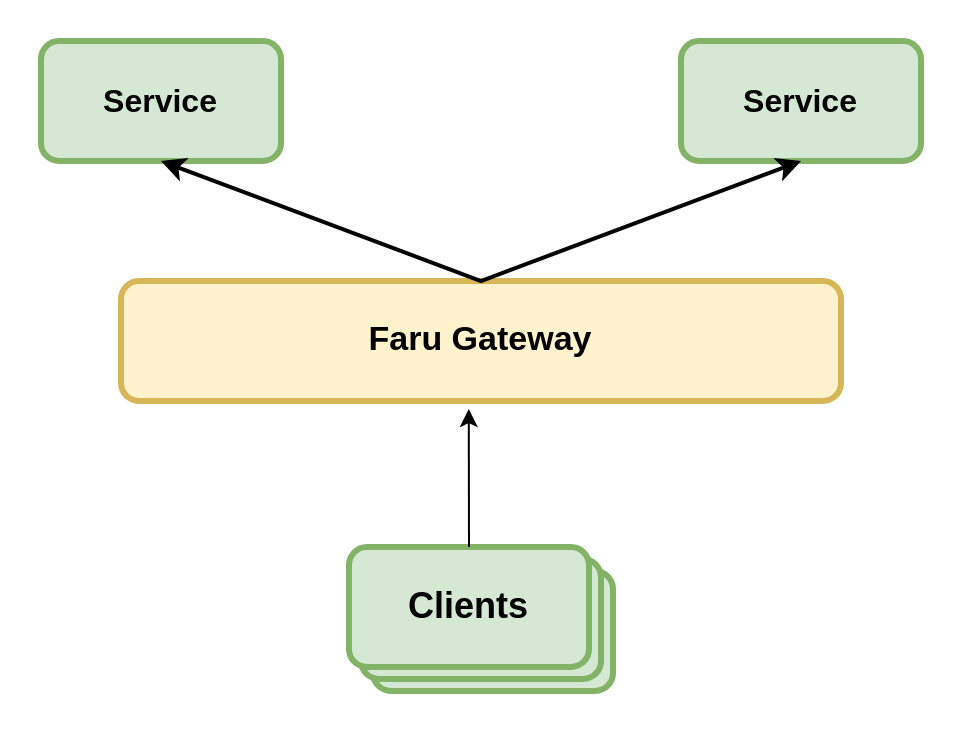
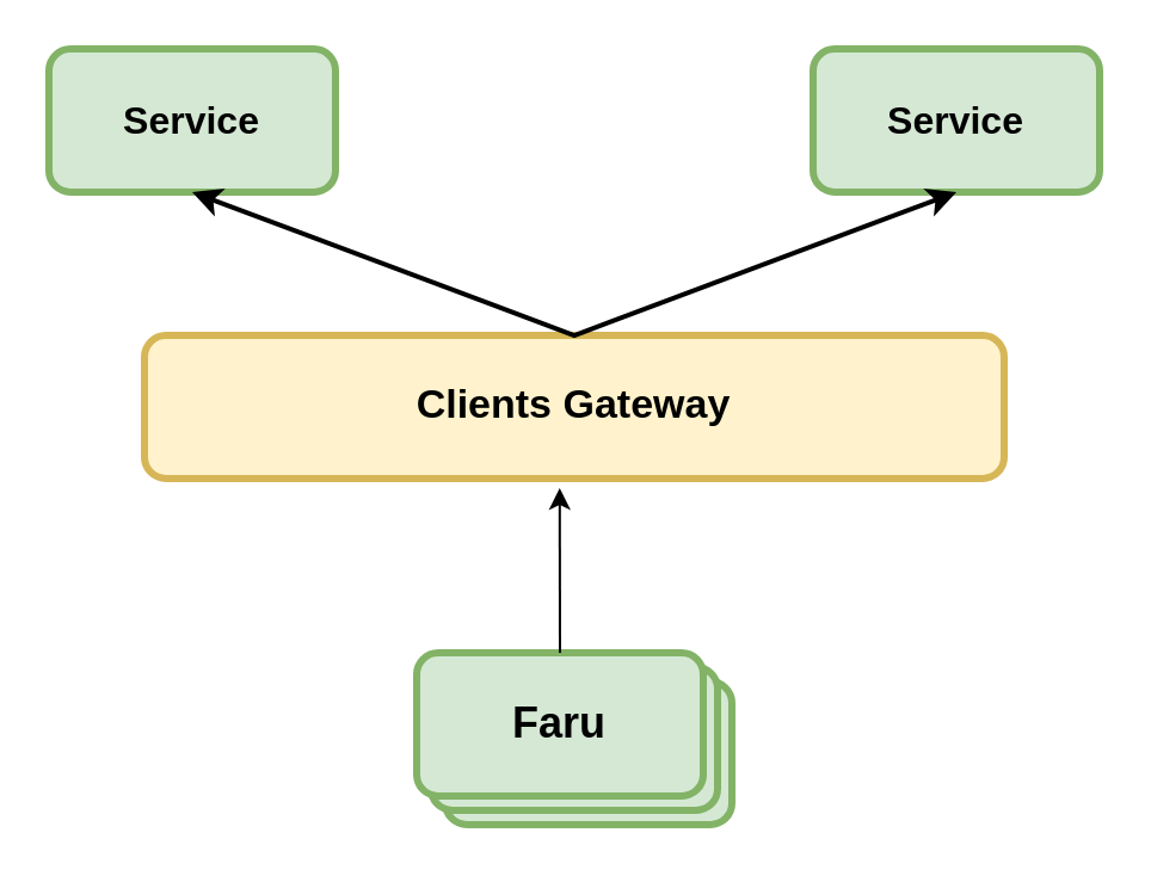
  <mxCell id="0" />
  <mxCell id="1" parent="0" />
  <mxCell id="2" value="&lt;font style=&quot;font-size: 16px;&quot;&gt;&lt;b&gt;Service&lt;/b&gt;&lt;/font&gt;" style="rounded=1;whiteSpace=wrap;html=1;strokeWidth=3;fillColor=#d5e8d4;strokeColor=#82b366;" vertex="1" parent="1"><mxGeometry x="20" y="20" width="120" height="60" as="geometry" /></mxCell>
- <mxCell id="3" value="&lt;font size=&quot;1&quot;&gt;&lt;b style=&quot;font-size: 17px;&quot;&gt;Faru Gateway&lt;/b&gt;&lt;/font&gt;" style="rounded=1;whiteSpace=wrap;html=1;strokeWidth=3;fillColor=#fff2cc;strokeColor=#d6b656;" vertex="1" parent="1"><mxGeometry x="60" y="140" width="360" height="60" as="geometry" /></mxCell>
+ <mxCell id="3" value="&lt;font size=&quot;1&quot;&gt;&lt;b style=&quot;font-size: 17px;&quot;&gt;Clients Gateway&lt;/b&gt;&lt;/font&gt;" style="rounded=1;whiteSpace=wrap;html=1;strokeWidth=3;fillColor=#fff2cc;strokeColor=#d6b656;" vertex="1" parent="1"><mxGeometry x="60" y="140" width="360" height="60" as="geometry" /></mxCell>
  <mxCell id="4" value="&lt;b&gt;&lt;font style=&quot;font-size: 16px;&quot;&gt;Service&lt;/font&gt;&lt;/b&gt;" style="rounded=1;whiteSpace=wrap;html=1;strokeWidth=3;fillColor=#d5e8d4;strokeColor=#82b366;" vertex="1" parent="1"><mxGeometry x="340" y="20" width="120" height="60" as="geometry" /></mxCell>
  <mxCell id="5" value="" style="rounded=1;whiteSpace=wrap;html=1;strokeWidth=3;fillColor=#d5e8d4;strokeColor=#82b366;" vertex="1" parent="1"><mxGeometry x="186" y="285" width="120" height="60" as="geometry" /></mxCell>
  <mxCell id="6" value="" style="rounded=1;whiteSpace=wrap;html=1;strokeWidth=3;fillColor=#d5e8d4;strokeColor=#82b366;" vertex="1" parent="1"><mxGeometry x="180" y="279" width="120" height="60" as="geometry" /></mxCell>
  <mxCell id="7" value="" style="rounded=1;whiteSpace=wrap;html=1;strokeWidth=3;fillColor=#d5e8d4;strokeColor=#82b366;" vertex="1" parent="1"><mxGeometry x="174" y="273" width="120" height="60" as="geometry" /></mxCell>
- <mxCell id="8" value="&lt;b&gt;&lt;font style=&quot;font-size: 18px;&quot;&gt;Clients&lt;/font&gt;&lt;/b&gt;" style="text;html=1;align=center;verticalAlign=middle;whiteSpace=wrap;rounded=0;" vertex="1" parent="1"><mxGeometry x="204" y="288" width="60" height="30" as="geometry" /></mxCell>
+ <mxCell id="8" value="&lt;b&gt;&lt;font style=&quot;font-size: 18px;&quot;&gt;Faru&lt;/font&gt;&lt;/b&gt;" style="text;html=1;align=center;verticalAlign=middle;whiteSpace=wrap;rounded=0;" vertex="1" parent="1"><mxGeometry x="204" y="288" width="60" height="30" as="geometry" /></mxCell>
  <mxCell id="9" value="" style="endArrow=classic;startArrow=classic;html=1;rounded=0;entryX=0.5;entryY=1;entryDx=0;entryDy=0;exitX=0.5;exitY=1;exitDx=0;exitDy=0;strokeWidth=2;" edge="1" parent="1" source="2" target="4"><mxGeometry width="50" height="50" relative="1" as="geometry"><mxPoint x="80" y="120" as="sourcePoint" /><mxPoint x="400" y="120" as="targetPoint" /><Array as="points"><mxPoint x="240" y="140" /></Array></mxGeometry></mxCell>
  <mxCell id="10" value="" style="endArrow=classic;html=1;rounded=0;entryX=0.483;entryY=1.067;entryDx=0;entryDy=0;entryPerimeter=0;exitX=0.5;exitY=0;exitDx=0;exitDy=0;" edge="1" parent="1" source="7" target="3"><mxGeometry width="50" height="50" relative="1" as="geometry"><mxPoint x="197" y="260" as="sourcePoint" /><mxPoint x="247" y="210" as="targetPoint" /></mxGeometry></mxCell>
